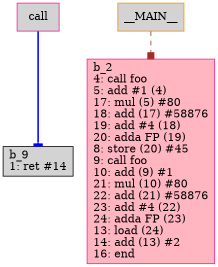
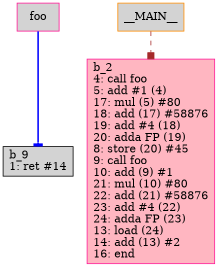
  digraph {
    node [color=deeppink fillcolor=lightgrey shape=box style=filled]
    n1 [color=black label="b_9\l1: ret #14\l"]
-   foo [label=call]
+   foo
    n3 [fillcolor=lightpink label="b_2\l4: call foo\l5: add #1 (4)\l17: mul (5) #80\l18: add (17) #58876\l19: add #4 (18)\l20: adda FP (19)\l8: store (20) #45\l9: call foo\l10: add (9) #1\l21: mul (10) #80\l22: add (21) #58876\l23: add #4 (22)\l24: adda FP (23)\l13: load (24)\l14: add (13) #2\l16: end\l"]
    __MAIN__ [color=darkorange]
    foo -> n1 [arrowhead=tee color=blue style=bold]
    __MAIN__ -> n3 [arrowhead=box color=brown style=dashed]
  }
